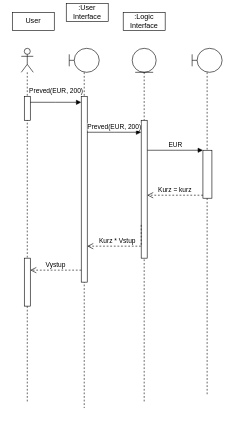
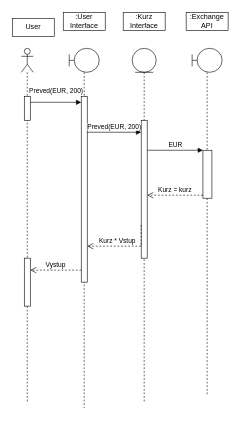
  <mxCell id="0" />
  <mxCell id="1" parent="0" />
  <mxCell id="2" value="" style="shape=umlLifeline;perimeter=lifelinePerimeter;whiteSpace=wrap;html=1;container=1;dropTarget=0;collapsible=0;recursiveResize=0;outlineConnect=0;portConstraint=eastwest;newEdgeStyle={&quot;edgeStyle&quot;:&quot;elbowEdgeStyle&quot;,&quot;elbow&quot;:&quot;vertical&quot;,&quot;curved&quot;:0,&quot;rounded&quot;:0};participant=umlActor;" vertex="1" parent="1"><mxGeometry x="35" y="80" width="20" height="590" as="geometry" /></mxCell>
  <mxCell id="3" value="" style="html=1;points=[];perimeter=orthogonalPerimeter;outlineConnect=0;targetShapes=umlLifeline;portConstraint=eastwest;newEdgeStyle={&quot;edgeStyle&quot;:&quot;elbowEdgeStyle&quot;,&quot;elbow&quot;:&quot;vertical&quot;,&quot;curved&quot;:0,&quot;rounded&quot;:0};" vertex="1" parent="2"><mxGeometry x="5" y="80" width="10" height="40" as="geometry" /></mxCell>
  <mxCell id="4" value="" style="html=1;points=[];perimeter=orthogonalPerimeter;outlineConnect=0;targetShapes=umlLifeline;portConstraint=eastwest;newEdgeStyle={&quot;edgeStyle&quot;:&quot;elbowEdgeStyle&quot;,&quot;elbow&quot;:&quot;vertical&quot;,&quot;curved&quot;:0,&quot;rounded&quot;:0};" vertex="1" parent="2"><mxGeometry x="5" y="350" width="10" height="80" as="geometry" /></mxCell>
  <mxCell id="5" value="" style="shape=umlLifeline;perimeter=lifelinePerimeter;whiteSpace=wrap;html=1;container=1;dropTarget=0;collapsible=0;recursiveResize=0;outlineConnect=0;portConstraint=eastwest;newEdgeStyle={&quot;edgeStyle&quot;:&quot;elbowEdgeStyle&quot;,&quot;elbow&quot;:&quot;vertical&quot;,&quot;curved&quot;:0,&quot;rounded&quot;:0};participant=umlBoundary;" vertex="1" parent="1"><mxGeometry x="320" y="80" width="50" height="580" as="geometry" /></mxCell>
  <mxCell id="6" value="" style="html=1;points=[];perimeter=orthogonalPerimeter;outlineConnect=0;targetShapes=umlLifeline;portConstraint=eastwest;newEdgeStyle={&quot;edgeStyle&quot;:&quot;elbowEdgeStyle&quot;,&quot;elbow&quot;:&quot;vertical&quot;,&quot;curved&quot;:0,&quot;rounded&quot;:0};" vertex="1" parent="5"><mxGeometry x="18" y="170" width="15" height="80" as="geometry" /></mxCell>
  <mxCell id="7" value="EUR" style="html=1;verticalAlign=bottom;endArrow=block;edgeStyle=elbowEdgeStyle;elbow=vertical;curved=0;rounded=0;" edge="1" target="6" parent="5"><mxGeometry relative="1" as="geometry"><mxPoint x="-75" y="170" as="sourcePoint" /></mxGeometry></mxCell>
  <mxCell id="8" value="Kurz = kurz" style="html=1;verticalAlign=bottom;endArrow=open;dashed=1;endSize=8;edgeStyle=elbowEdgeStyle;elbow=vertical;curved=0;rounded=0;" edge="1" source="6" parent="5"><mxGeometry relative="1" as="geometry"><mxPoint x="-75" y="245" as="targetPoint" /></mxGeometry></mxCell>
  <mxCell id="9" value="" style="shape=umlLifeline;perimeter=lifelinePerimeter;whiteSpace=wrap;html=1;container=1;dropTarget=0;collapsible=0;recursiveResize=0;outlineConnect=0;portConstraint=eastwest;newEdgeStyle={&quot;edgeStyle&quot;:&quot;elbowEdgeStyle&quot;,&quot;elbow&quot;:&quot;vertical&quot;,&quot;curved&quot;:0,&quot;rounded&quot;:0};participant=umlEntity;" vertex="1" parent="1"><mxGeometry x="220" y="80" width="40" height="590" as="geometry" /></mxCell>
  <mxCell id="10" value="" style="html=1;points=[];perimeter=orthogonalPerimeter;outlineConnect=0;targetShapes=umlLifeline;portConstraint=eastwest;newEdgeStyle={&quot;edgeStyle&quot;:&quot;elbowEdgeStyle&quot;,&quot;elbow&quot;:&quot;vertical&quot;,&quot;curved&quot;:0,&quot;rounded&quot;:0};" vertex="1" parent="9"><mxGeometry x="15" y="120" width="10" height="230" as="geometry" /></mxCell>
  <mxCell id="11" value="" style="shape=umlLifeline;perimeter=lifelinePerimeter;whiteSpace=wrap;html=1;container=1;dropTarget=0;collapsible=0;recursiveResize=0;outlineConnect=0;portConstraint=eastwest;newEdgeStyle={&quot;edgeStyle&quot;:&quot;elbowEdgeStyle&quot;,&quot;elbow&quot;:&quot;vertical&quot;,&quot;curved&quot;:0,&quot;rounded&quot;:0};participant=umlBoundary;" vertex="1" parent="1"><mxGeometry x="115" y="80" width="50" height="600" as="geometry" /></mxCell>
  <mxCell id="12" value="" style="html=1;points=[];perimeter=orthogonalPerimeter;outlineConnect=0;targetShapes=umlLifeline;portConstraint=eastwest;newEdgeStyle={&quot;edgeStyle&quot;:&quot;elbowEdgeStyle&quot;,&quot;elbow&quot;:&quot;vertical&quot;,&quot;curved&quot;:0,&quot;rounded&quot;:0};" vertex="1" parent="11"><mxGeometry x="20" y="80" width="10" height="310" as="geometry" /></mxCell>
- <mxCell id="13" value="User" style="rounded=0;whiteSpace=wrap;html=1;" vertex="1" parent="1"><mxGeometry x="20" y="20" width="70" height="30" as="geometry" /></mxCell>
- <mxCell id="14" value=":User Interface" style="rounded=0;whiteSpace=wrap;html=1;" vertex="1" parent="1"><mxGeometry x="110" y="5" width="70" height="30" as="geometry" /></mxCell>
- <mxCell id="15" value=":Logic Interface" style="rounded=0;whiteSpace=wrap;html=1;" vertex="1" parent="1"><mxGeometry x="205" y="20" width="70" height="30" as="geometry" /></mxCell>
+ <mxCell id="13" value="User" style="rounded=0;whiteSpace=wrap;html=1;" vertex="1" parent="1"><mxGeometry x="20" y="30" width="70" height="30" as="geometry" /></mxCell>
+ <mxCell id="14" value=":User Interface" style="rounded=0;whiteSpace=wrap;html=1;" vertex="1" parent="1"><mxGeometry x="105" y="20" width="70" height="30" as="geometry" /></mxCell>
+ <mxCell id="15" value=":Kurz Interface" style="rounded=0;whiteSpace=wrap;html=1;" vertex="1" parent="1"><mxGeometry x="205" y="20" width="70" height="30" as="geometry" /></mxCell>
+ <mxCell id="16" value=":Exchange API" style="rounded=0;whiteSpace=wrap;html=1;" vertex="1" parent="1"><mxGeometry x="310" y="20" width="70" height="30" as="geometry" /></mxCell>
  <mxCell id="17" value="Preved(EUR, 200)" style="html=1;verticalAlign=bottom;endArrow=block;edgeStyle=elbowEdgeStyle;elbow=vertical;curved=0;rounded=0;" edge="1" parent="1" source="3"><mxGeometry y="10" width="80" relative="1" as="geometry"><mxPoint x="75" y="170" as="sourcePoint" /><mxPoint x="135" y="170" as="targetPoint" /><mxPoint as="offset" /></mxGeometry></mxCell>
  <mxCell id="18" value="Preved(EUR, 200)" style="html=1;verticalAlign=bottom;endArrow=block;edgeStyle=elbowEdgeStyle;elbow=vertical;curved=0;rounded=0;" edge="1" parent="1" target="10"><mxGeometry width="80" relative="1" as="geometry"><mxPoint x="145" y="220" as="sourcePoint" /><mxPoint x="225" y="220" as="targetPoint" /></mxGeometry></mxCell>
  <mxCell id="19" value="Kurz * Vstup" style="html=1;verticalAlign=bottom;endArrow=open;dashed=1;endSize=8;edgeStyle=elbowEdgeStyle;elbow=vertical;curved=0;rounded=0;" edge="1" parent="1" target="12"><mxGeometry x="0.203" relative="1" as="geometry"><mxPoint x="235" y="374.58" as="sourcePoint" /><mxPoint x="155" y="374.58" as="targetPoint" /><Array as="points"><mxPoint x="205" y="410" /></Array><mxPoint as="offset" /></mxGeometry></mxCell>
  <mxCell id="20" value="Vystup" style="html=1;verticalAlign=bottom;endArrow=open;dashed=1;endSize=8;edgeStyle=elbowEdgeStyle;elbow=vertical;curved=0;rounded=0;" edge="1" parent="1" target="4"><mxGeometry relative="1" as="geometry"><mxPoint x="135" y="450" as="sourcePoint" /><mxPoint x="55" y="450" as="targetPoint" /></mxGeometry></mxCell>
